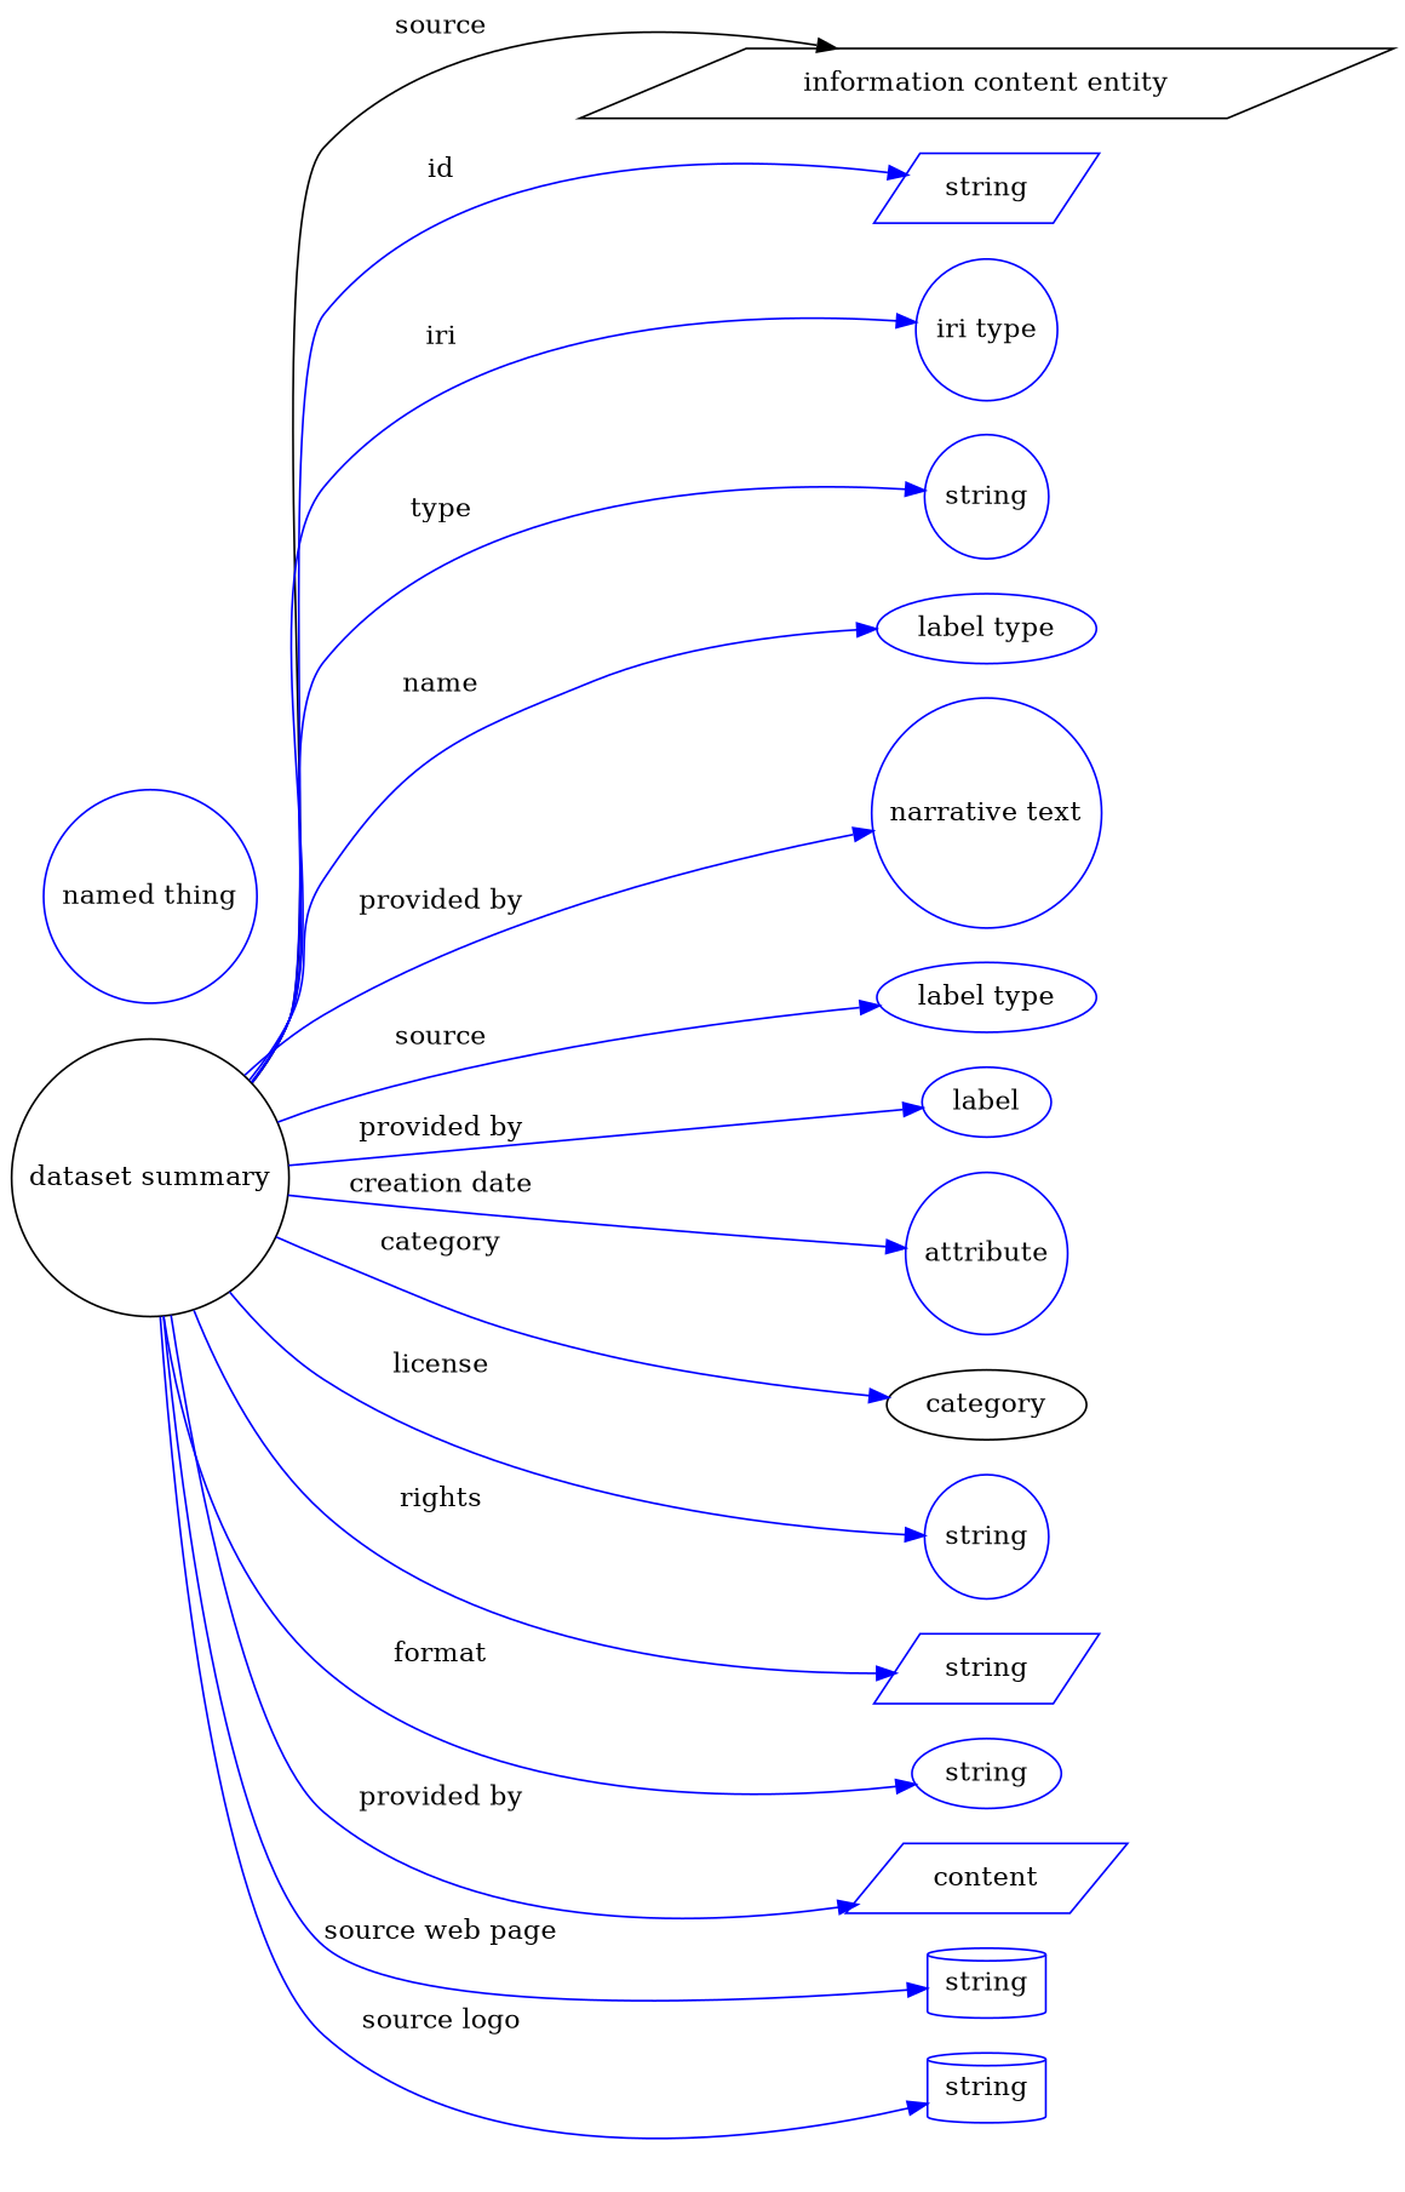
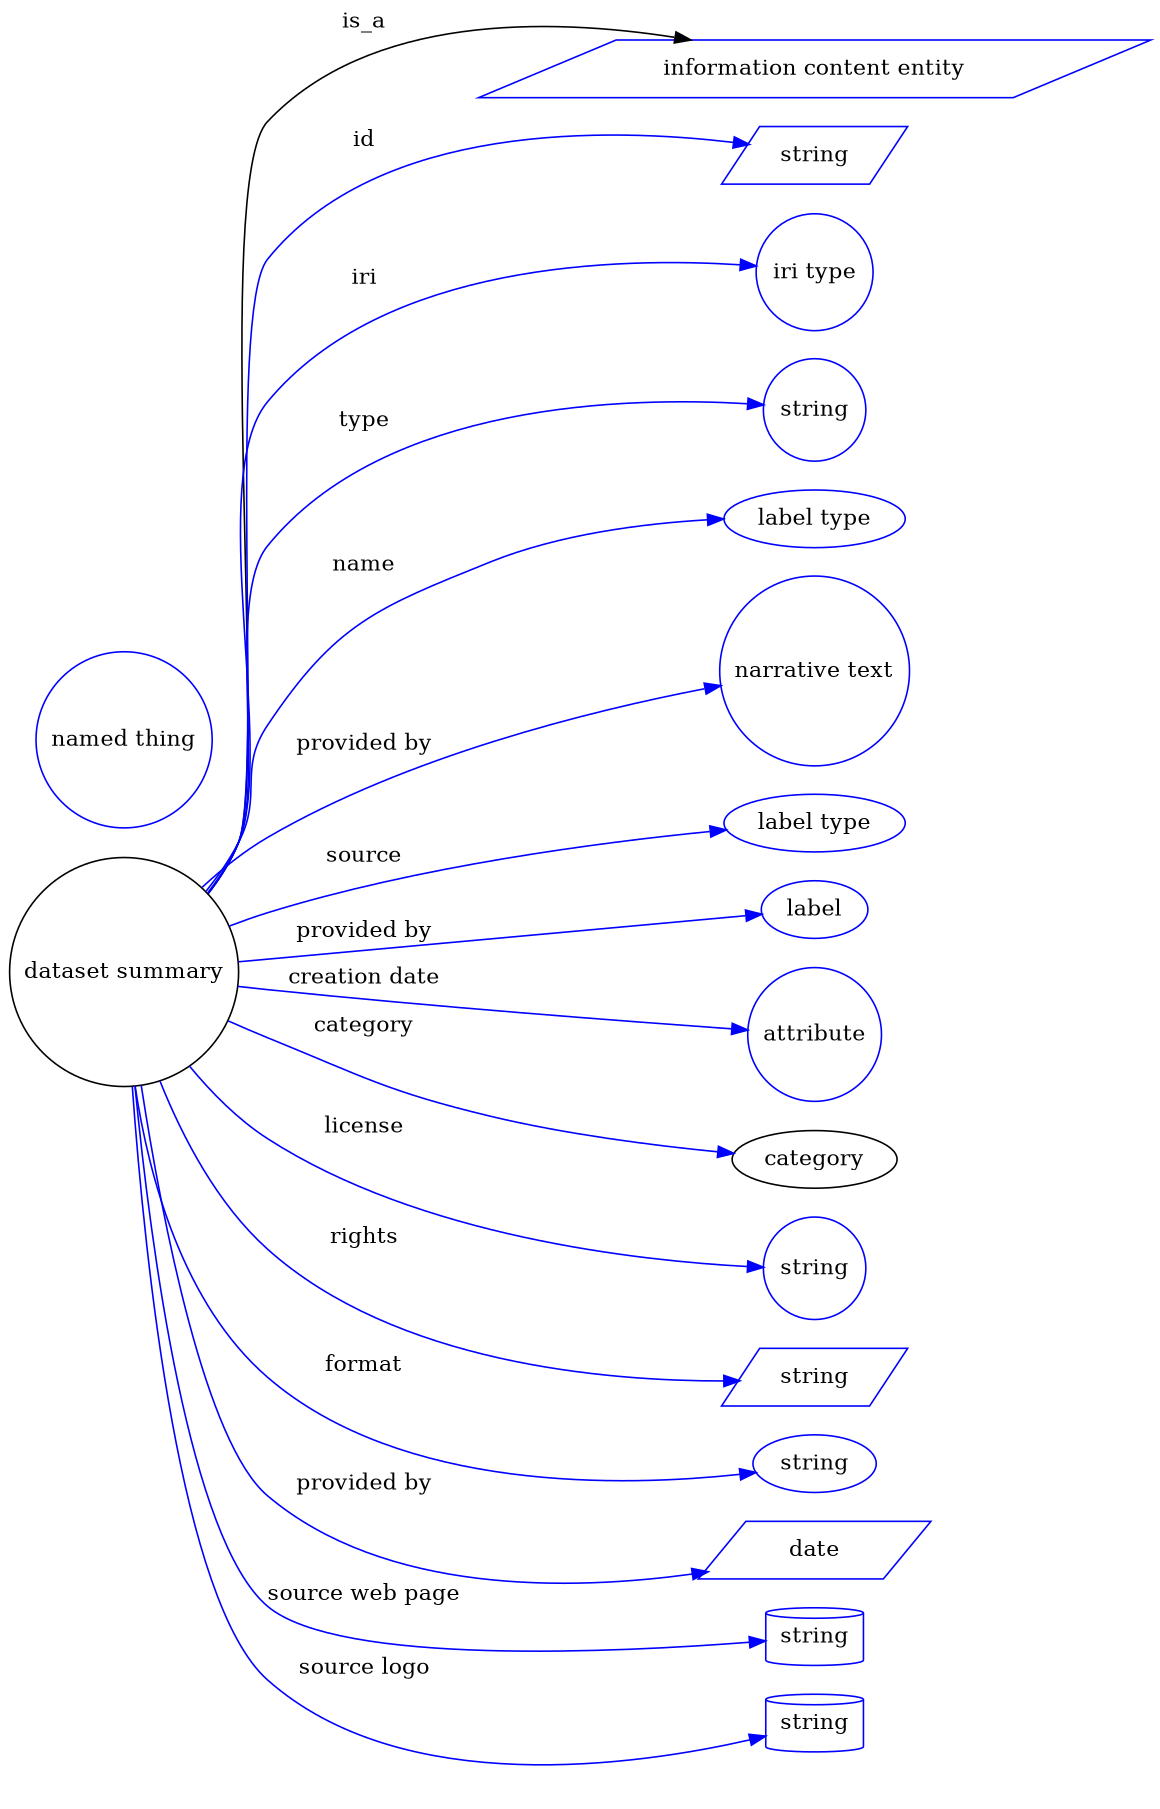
  digraph {
    rankdir=LR
    node [shape=circle color=blue]
    edge [color=blue style=solid]
    n1 [height=0.5 label="dataset summary" width=1.9859 color=""]
-   "information content entity" [height=0.5 shape=parallelogram width=2.8706 color=""]
+   "information content entity" [height=0.5 shape=parallelogram width=2.8706]
    n3 [height=0.5 label=string shape=parallelogram width=0.84854]
    n4 [height=0.5 label="iri type" width=1.011]
    n5 [height=0.5 label=string width=0.84854]
    n6 [height=0.5 label="label type" shape=ellipse width=1.2638]
    n7 [height=0.5 label="narrative text" width=1.6068]
    n8 [height=0.5 label="label type" shape=ellipse width=1.2638]
    n9 [height=0.5 label=label shape=ellipse width=0.83048]
    n10 [height=0.5 label=attribute width=1.1193]
    category [height=0.5 shape=ellipse width=1.1374 color=""]
    n12 [height=0.5 label=string width=0.84854]
    n13 [height=0.5 label=string shape=parallelogram width=0.84854]
    n14 [height=0.5 label=string shape=ellipse width=0.84854]
-   n15 [height=0.5 label=content shape=parallelogram width=0.75]
+   n15 [height=0.5 label=date shape=parallelogram width=0.75]
    n16 [height=0.5 label=string shape=cylinder width=0.84854]
    n17 [height=0.5 label=string shape=cylinder width=0.84854]
    n18 [height=0.5 label="named thing" width=1.5346]
-   n1 -> "information content entity" [label=source color="" style=""]
+   n1 -> "information content entity" [label=is_a color="" style=""]
    n1 -> n3 [label=id]
    n1 -> n4 [label=iri]
    n1 -> n5 [label=type]
    n1 -> n6 [label=name]
    n1 -> n7 [label="provided by"]
    n1 -> n8 [label=source]
    n1 -> n9 [label="provided by"]
    n1 -> n10 [label="creation date"]
    n1 -> category [label=category]
    n1 -> n12 [label=license]
    n1 -> n13 [label=rights]
    n1 -> n14 [label=format]
    n1 -> n15 [label="provided by"]
    n1 -> n16 [label="source web page"]
    n1 -> n17 [label="source logo"]
  }
